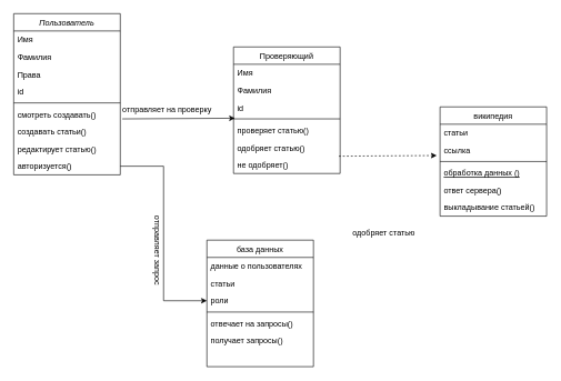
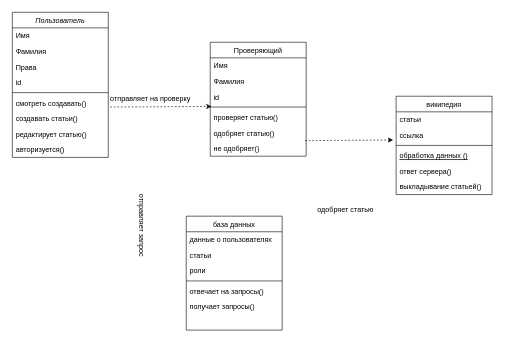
  <mxCell id="0" />
  <mxCell id="1" parent="0" />
  <mxCell id="2" value="Пользователь" style="swimlane;fontStyle=2;align=center;verticalAlign=top;childLayout=stackLayout;horizontal=1;startSize=26;horizontalStack=0;resizeParent=1;resizeLast=0;collapsible=1;marginBottom=0;rounded=0;shadow=0;strokeWidth=1;" vertex="1" parent="1"><mxGeometry x="20" y="20" width="160" height="242" as="geometry"><mxRectangle x="230" y="140" width="160" height="26" as="alternateBounds" /></mxGeometry></mxCell>
  <mxCell id="3" value="Имя" style="text;align=left;verticalAlign=top;spacingLeft=4;spacingRight=4;overflow=hidden;rotatable=0;points=[[0,0.5],[1,0.5]];portConstraint=eastwest;" vertex="1" parent="2"><mxGeometry y="26" width="160" height="26" as="geometry" /></mxCell>
  <mxCell id="4" value="Фамилия" style="text;align=left;verticalAlign=top;spacingLeft=4;spacingRight=4;overflow=hidden;rotatable=0;points=[[0,0.5],[1,0.5]];portConstraint=eastwest;rounded=0;shadow=0;html=0;" vertex="1" parent="2"><mxGeometry y="52" width="160" height="26" as="geometry" /></mxCell>
  <mxCell id="5" value="Права" style="text;align=left;verticalAlign=top;spacingLeft=4;spacingRight=4;overflow=hidden;rotatable=0;points=[[0,0.5],[1,0.5]];portConstraint=eastwest;rounded=0;shadow=0;html=0;" vertex="1" parent="2"><mxGeometry y="78" width="160" height="26" as="geometry" /></mxCell>
  <mxCell id="6" value="id" style="text;align=left;verticalAlign=top;spacingLeft=4;spacingRight=4;overflow=hidden;rotatable=0;points=[[0,0.5],[1,0.5]];portConstraint=eastwest;rounded=0;shadow=0;html=0;" vertex="1" parent="2"><mxGeometry y="104" width="160" height="26" as="geometry" /></mxCell>
  <mxCell id="7" value="" style="line;html=1;strokeWidth=1;align=left;verticalAlign=middle;spacingTop=-1;spacingLeft=3;spacingRight=3;rotatable=0;labelPosition=right;points=[];portConstraint=eastwest;" vertex="1" parent="2"><mxGeometry y="130" width="160" height="8" as="geometry" /></mxCell>
  <mxCell id="8" value="смотреть создавать()" style="text;align=left;verticalAlign=top;spacingLeft=4;spacingRight=4;overflow=hidden;rotatable=0;points=[[0,0.5],[1,0.5]];portConstraint=eastwest;" vertex="1" parent="2"><mxGeometry y="138" width="160" height="26" as="geometry" /></mxCell>
  <mxCell id="9" value="создавать статьи()" style="text;align=left;verticalAlign=top;spacingLeft=4;spacingRight=4;overflow=hidden;rotatable=0;points=[[0,0.5],[1,0.5]];portConstraint=eastwest;" vertex="1" parent="2"><mxGeometry y="164" width="160" height="26" as="geometry" /></mxCell>
  <mxCell id="10" value="редактирует статью()" style="text;align=left;verticalAlign=top;spacingLeft=4;spacingRight=4;overflow=hidden;rotatable=0;points=[[0,0.5],[1,0.5]];portConstraint=eastwest;" vertex="1" parent="2"><mxGeometry y="190" width="160" height="26" as="geometry" /></mxCell>
  <mxCell id="11" value="авторизуется()" style="text;align=left;verticalAlign=top;spacingLeft=4;spacingRight=4;overflow=hidden;rotatable=0;points=[[0,0.5],[1,0.5]];portConstraint=eastwest;" vertex="1" parent="2"><mxGeometry y="216" width="160" height="26" as="geometry" /></mxCell>
  <mxCell id="12" value="википедия" style="swimlane;fontStyle=0;align=center;verticalAlign=top;childLayout=stackLayout;horizontal=1;startSize=26;horizontalStack=0;resizeParent=1;resizeLast=0;collapsible=1;marginBottom=0;rounded=0;shadow=0;strokeWidth=1;" vertex="1" parent="1"><mxGeometry x="660" y="160" width="160" height="164" as="geometry"><mxRectangle x="130" y="380" width="160" height="26" as="alternateBounds" /></mxGeometry></mxCell>
  <mxCell id="13" value="статьи" style="text;align=left;verticalAlign=top;spacingLeft=4;spacingRight=4;overflow=hidden;rotatable=0;points=[[0,0.5],[1,0.5]];portConstraint=eastwest;" vertex="1" parent="12"><mxGeometry y="26" width="160" height="26" as="geometry" /></mxCell>
  <mxCell id="14" value="ссылка" style="text;align=left;verticalAlign=top;spacingLeft=4;spacingRight=4;overflow=hidden;rotatable=0;points=[[0,0.5],[1,0.5]];portConstraint=eastwest;rounded=0;shadow=0;html=0;" vertex="1" parent="12"><mxGeometry y="52" width="160" height="26" as="geometry" /></mxCell>
  <mxCell id="15" value="" style="line;html=1;strokeWidth=1;align=left;verticalAlign=middle;spacingTop=-1;spacingLeft=3;spacingRight=3;rotatable=0;labelPosition=right;points=[];portConstraint=eastwest;" vertex="1" parent="12"><mxGeometry y="78" width="160" height="8" as="geometry" /></mxCell>
  <mxCell id="16" value="обработка данных ()" style="text;align=left;verticalAlign=top;spacingLeft=4;spacingRight=4;overflow=hidden;rotatable=0;points=[[0,0.5],[1,0.5]];portConstraint=eastwest;fontStyle=4" vertex="1" parent="12"><mxGeometry y="86" width="160" height="26" as="geometry" /></mxCell>
  <mxCell id="17" value="ответ сервера()" style="text;align=left;verticalAlign=top;spacingLeft=4;spacingRight=4;overflow=hidden;rotatable=0;points=[[0,0.5],[1,0.5]];portConstraint=eastwest;" vertex="1" parent="12"><mxGeometry y="112" width="160" height="26" as="geometry" /></mxCell>
  <mxCell id="18" value="выкладывание статьей()" style="text;align=left;verticalAlign=top;spacingLeft=4;spacingRight=4;overflow=hidden;rotatable=0;points=[[0,0.5],[1,0.5]];portConstraint=eastwest;" vertex="1" parent="12"><mxGeometry y="138" width="160" height="26" as="geometry" /></mxCell>
  <mxCell id="19" value="Проверяющий" style="swimlane;fontStyle=0;align=center;verticalAlign=top;childLayout=stackLayout;horizontal=1;startSize=26;horizontalStack=0;resizeParent=1;resizeLast=0;collapsible=1;marginBottom=0;rounded=0;shadow=0;strokeWidth=1;" vertex="1" parent="1"><mxGeometry x="350" y="70" width="160" height="190" as="geometry"><mxRectangle x="550" y="140" width="160" height="26" as="alternateBounds" /></mxGeometry></mxCell>
  <mxCell id="20" value="Имя" style="text;align=left;verticalAlign=top;spacingLeft=4;spacingRight=4;overflow=hidden;rotatable=0;points=[[0,0.5],[1,0.5]];portConstraint=eastwest;" vertex="1" parent="19"><mxGeometry y="26" width="160" height="26" as="geometry" /></mxCell>
  <mxCell id="21" value="Фамилия" style="text;align=left;verticalAlign=top;spacingLeft=4;spacingRight=4;overflow=hidden;rotatable=0;points=[[0,0.5],[1,0.5]];portConstraint=eastwest;rounded=0;shadow=0;html=0;" vertex="1" parent="19"><mxGeometry y="52" width="160" height="26" as="geometry" /></mxCell>
  <mxCell id="22" value="id" style="text;align=left;verticalAlign=top;spacingLeft=4;spacingRight=4;overflow=hidden;rotatable=0;points=[[0,0.5],[1,0.5]];portConstraint=eastwest;rounded=0;shadow=0;html=0;" vertex="1" parent="19"><mxGeometry y="78" width="160" height="26" as="geometry" /></mxCell>
  <mxCell id="23" value="" style="line;html=1;strokeWidth=1;align=left;verticalAlign=middle;spacingTop=-1;spacingLeft=3;spacingRight=3;rotatable=0;labelPosition=right;points=[];portConstraint=eastwest;" vertex="1" parent="19"><mxGeometry y="104" width="160" height="8" as="geometry" /></mxCell>
  <mxCell id="24" value="проверяет статью()" style="text;align=left;verticalAlign=top;spacingLeft=4;spacingRight=4;overflow=hidden;rotatable=0;points=[[0,0.5],[1,0.5]];portConstraint=eastwest;" vertex="1" parent="19"><mxGeometry y="112" width="160" height="26" as="geometry" /></mxCell>
  <mxCell id="25" value="одобряет статью()" style="text;align=left;verticalAlign=top;spacingLeft=4;spacingRight=4;overflow=hidden;rotatable=0;points=[[0,0.5],[1,0.5]];portConstraint=eastwest;" vertex="1" parent="19"><mxGeometry y="138" width="160" height="26" as="geometry" /></mxCell>
  <mxCell id="26" value="не одобряет()" style="text;align=left;verticalAlign=top;spacingLeft=4;spacingRight=4;overflow=hidden;rotatable=0;points=[[0,0.5],[1,0.5]];portConstraint=eastwest;" vertex="1" parent="19"><mxGeometry y="164" width="160" height="26" as="geometry" /></mxCell>
- <mxCell id="27" value="" style="endArrow=classic;html=1;rounded=0;entryX=0.013;entryY=-0.192;entryDx=0;entryDy=0;entryPerimeter=0;exitX=1.019;exitY=0.769;exitDx=0;exitDy=0;exitPerimeter=0;" edge="1" parent="1" source="8" target="24"><mxGeometry width="50" height="50" relative="1" as="geometry"><mxPoint x="190" y="180" as="sourcePoint" /><mxPoint x="270" y="130" as="targetPoint" /></mxGeometry></mxCell>
+ <mxCell id="27" value="" style="endArrow=classic;html=1;rounded=0;entryX=0.013;entryY=-0.192;entryDx=0;entryDy=0;entryPerimeter=0;exitX=1.019;exitY=0.769;exitDx=0;exitDy=0;exitPerimeter=0;dashed=1;" edge="1" parent="1" source="8" target="24"><mxGeometry width="50" height="50" relative="1" as="geometry"><mxPoint x="190" y="180" as="sourcePoint" /><mxPoint x="270" y="130" as="targetPoint" /></mxGeometry></mxCell>
  <mxCell id="28" value="отправляет на проверку" style="text;html=1;align=center;verticalAlign=middle;resizable=0;points=[];autosize=1;strokeColor=none;fillColor=none;" vertex="1" parent="1"><mxGeometry x="170" y="150" width="160" height="30" as="geometry" /></mxCell>
  <mxCell id="29" value="" style="endArrow=classic;html=1;rounded=0;entryX=-0.031;entryY=0.808;entryDx=0;entryDy=0;entryPerimeter=0;exitX=0.988;exitY=0;exitDx=0;exitDy=0;exitPerimeter=0;dashed=1;" edge="1" parent="1" source="26" target="14"><mxGeometry width="50" height="50" relative="1" as="geometry"><mxPoint x="550" y="250" as="sourcePoint" /><mxPoint x="600" y="200" as="targetPoint" /></mxGeometry></mxCell>
  <mxCell id="30" value="одобряет статью&amp;nbsp;" style="text;html=1;align=center;verticalAlign=middle;resizable=0;points=[];autosize=1;strokeColor=none;fillColor=none;" vertex="1" parent="1"><mxGeometry x="517" y="335" width="120" height="30" as="geometry" /></mxCell>
  <mxCell id="31" value="база данных" style="swimlane;fontStyle=0;align=center;verticalAlign=top;childLayout=stackLayout;horizontal=1;startSize=26;horizontalStack=0;resizeParent=1;resizeLast=0;collapsible=1;marginBottom=0;rounded=0;shadow=0;strokeWidth=1;" vertex="1" parent="1"><mxGeometry x="310" y="360" width="160" height="190" as="geometry"><mxRectangle x="550" y="140" width="160" height="26" as="alternateBounds" /></mxGeometry></mxCell>
  <mxCell id="32" value="данные о пользователях" style="text;align=left;verticalAlign=top;spacingLeft=4;spacingRight=4;overflow=hidden;rotatable=0;points=[[0,0.5],[1,0.5]];portConstraint=eastwest;" vertex="1" parent="31"><mxGeometry y="26" width="160" height="26" as="geometry" /></mxCell>
  <mxCell id="33" value="статьи" style="text;align=left;verticalAlign=top;spacingLeft=4;spacingRight=4;overflow=hidden;rotatable=0;points=[[0,0.5],[1,0.5]];portConstraint=eastwest;rounded=0;shadow=0;html=0;" vertex="1" parent="31"><mxGeometry y="52" width="160" height="26" as="geometry" /></mxCell>
  <mxCell id="34" value="роли" style="text;align=left;verticalAlign=top;spacingLeft=4;spacingRight=4;overflow=hidden;rotatable=0;points=[[0,0.5],[1,0.5]];portConstraint=eastwest;rounded=0;shadow=0;html=0;" vertex="1" parent="31"><mxGeometry y="78" width="160" height="26" as="geometry" /></mxCell>
  <mxCell id="35" value="" style="line;html=1;strokeWidth=1;align=left;verticalAlign=middle;spacingTop=-1;spacingLeft=3;spacingRight=3;rotatable=0;labelPosition=right;points=[];portConstraint=eastwest;" vertex="1" parent="31"><mxGeometry y="104" width="160" height="8" as="geometry" /></mxCell>
  <mxCell id="36" value="отвечает на запросы()" style="text;align=left;verticalAlign=top;spacingLeft=4;spacingRight=4;overflow=hidden;rotatable=0;points=[[0,0.5],[1,0.5]];portConstraint=eastwest;" vertex="1" parent="31"><mxGeometry y="112" width="160" height="26" as="geometry" /></mxCell>
  <mxCell id="37" value="получает запросы()" style="text;align=left;verticalAlign=top;spacingLeft=4;spacingRight=4;overflow=hidden;rotatable=0;points=[[0,0.5],[1,0.5]];portConstraint=eastwest;" vertex="1" parent="31"><mxGeometry y="138" width="160" height="26" as="geometry" /></mxCell>
  <mxCell id="38" value="отправляет запрос" style="text;html=1;align=center;verticalAlign=middle;resizable=0;points=[];autosize=1;strokeColor=none;fillColor=none;rotation=90;" vertex="1" parent="1"><mxGeometry x="170" y="360" width="130" height="30" as="geometry" /></mxCell>
- <mxCell id="39" style="edgeStyle=orthogonalEdgeStyle;rounded=0;orthogonalLoop=1;jettySize=auto;html=1;entryX=0;entryY=0.5;entryDx=0;entryDy=0;" edge="1" parent="1" source="11" target="34"><mxGeometry relative="1" as="geometry" /></mxCell>
